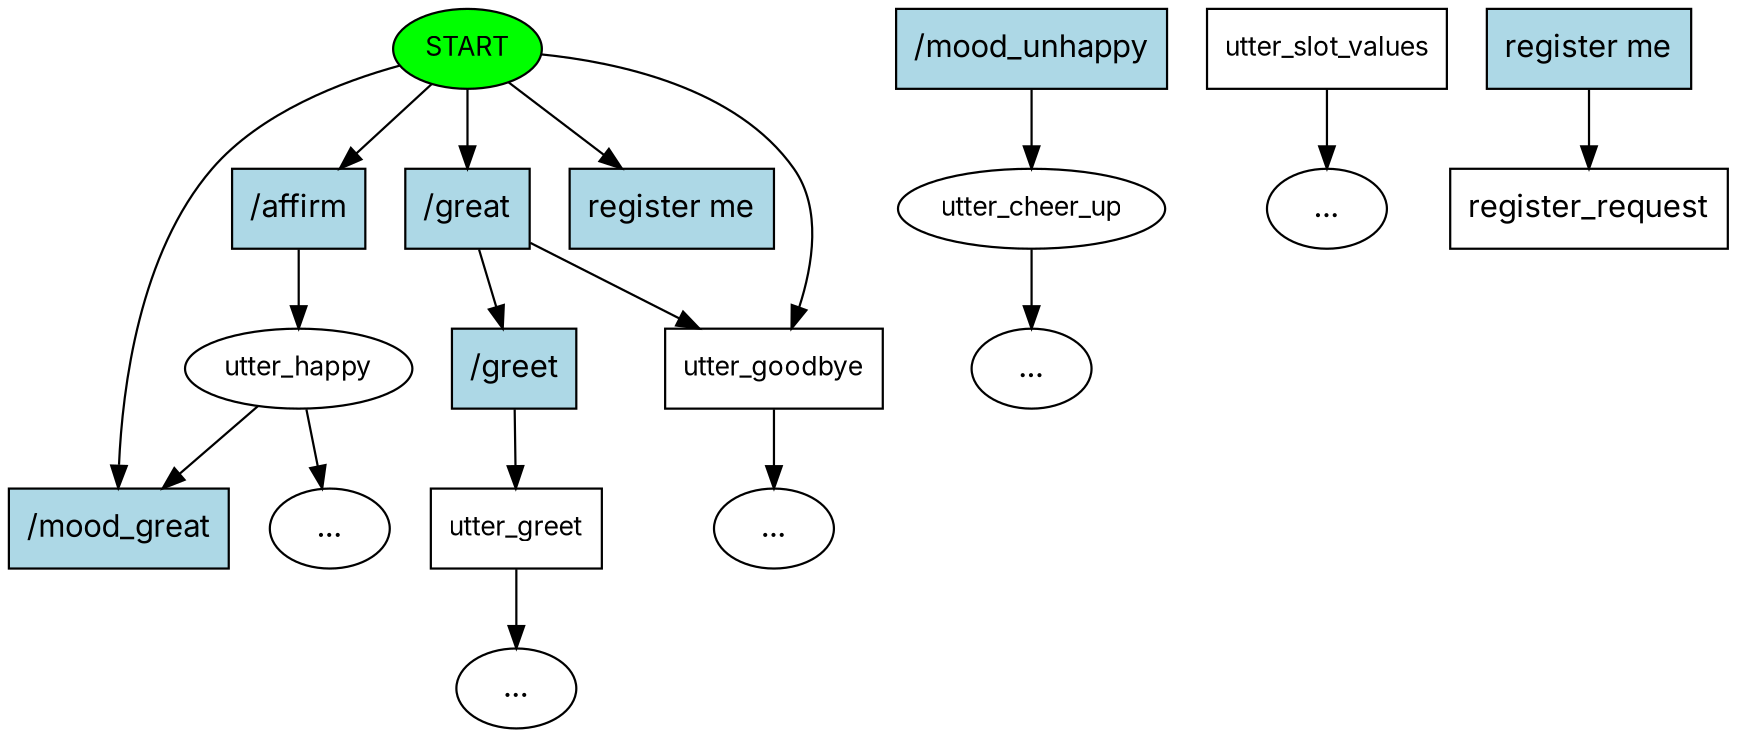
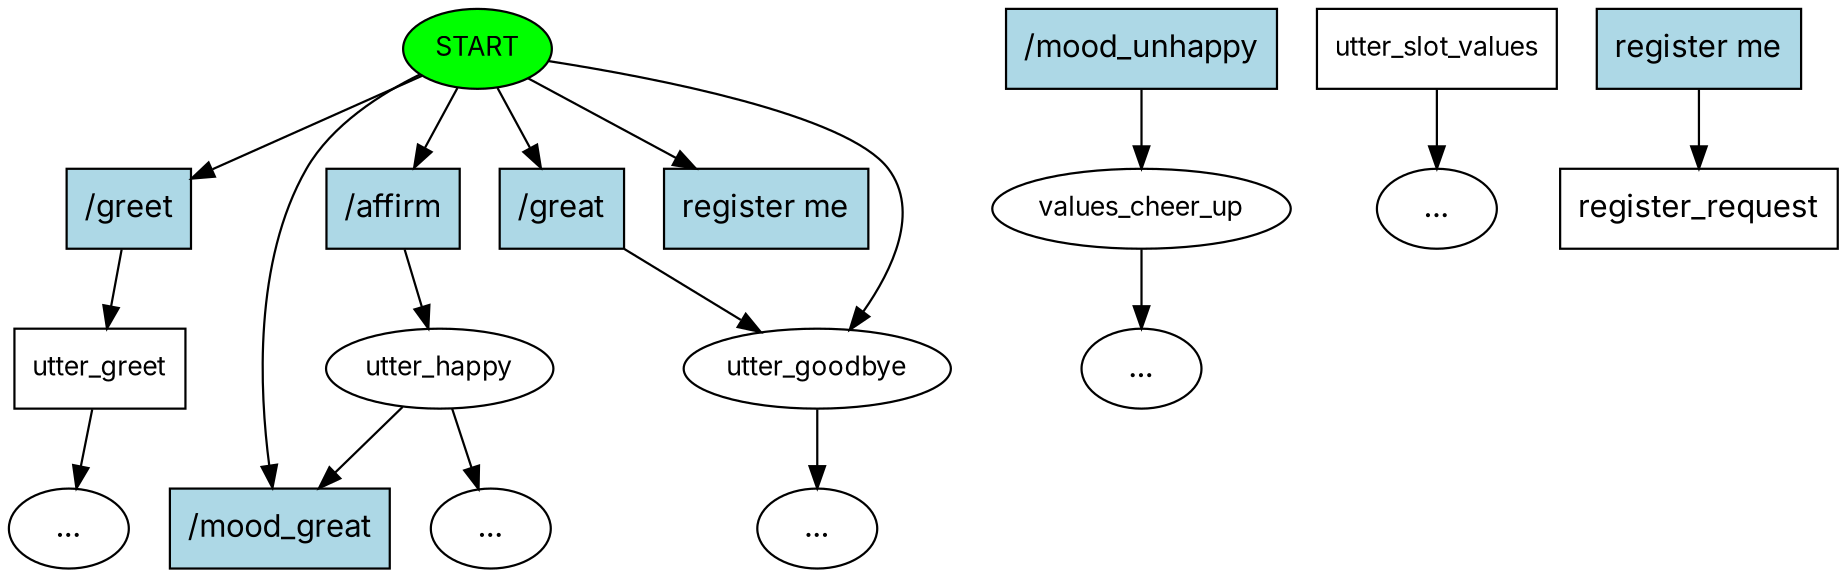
  digraph {
    fontname=Inter
    node [fontname=Inter]
    edge [fontname=Inter]
    n1 [fillcolor=green fontsize=12 label=START style=filled]
    n2 [fillcolor=lightblue label="/greet" shape=rect style=filled]
    n3 [fillcolor=lightblue label="/mood_great" shape=rect style=filled]
    n4 [fillcolor=lightblue label="/affirm" shape=rect style=filled]
    n5 [fillcolor=lightblue label="/great" shape=rect style=filled]
    n6 [fillcolor=lightblue label="register\ me" shape=rect style=filled]
-   n7 [fontsize=12 label=utter_goodbye shape=box]
+   n7 [fontsize=12 label=utter_goodbye]
    n8 [fontsize=12 label=utter_greet shape=box]
    n9 [fontsize=12 label=utter_happy]
    n10 [fillcolor=lightblue label="/mood_unhappy" shape=rect style=filled]
-   n11 [fontsize=12 label=utter_cheer_up]
+   n11 [fontsize=12 label=values_cheer_up]
    n12 [label="..."]
    n13 [label="..."]
    n14 [label="..."]
    n15 [label="..."]
    n16 [fontsize=12 label=utter_slot_values shape=box]
    n17 [label="..."]
    n18 [fillcolor=lightblue label="register\ me" shape=rect style=filled]
    n19 [label=register_request shape=rect]
-   n5 -> n2
+   n1 -> n2
    n1 -> n3
    n1 -> n4
    n1 -> n5
    n1 -> n6
    n1 -> n7
    n2 -> n8
    n4 -> n9
    n5 -> n7
    n7 -> n15
    n8 -> n12
    n9 -> n3
    n9 -> n13
    n10 -> n11
    n11 -> n14
    n16 -> n17
    n18 -> n19
  }
